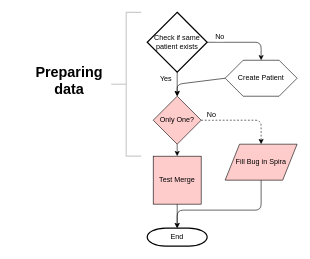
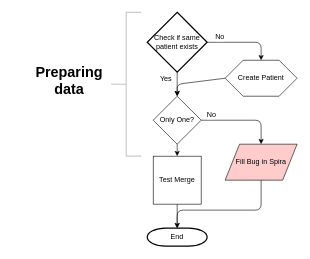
  <mxCell id="0" />
  <mxCell id="1" parent="0" />
  <mxCell id="2" value="Check if same patient exists" style="strokeWidth=2;html=1;shape=mxgraph.flowchart.decision;whiteSpace=wrap;" vertex="1" parent="1"><mxGeometry x="245" y="20" width="100" height="100" as="geometry" /></mxCell>
  <mxCell id="3" value="" style="endArrow=classic;html=1;exitX=0.5;exitY=1;exitDx=0;exitDy=0;exitPerimeter=0;entryX=0.5;entryY=0;entryDx=0;entryDy=0;" edge="1" parent="1" source="2" target="8"><mxGeometry width="50" height="50" relative="1" as="geometry"><mxPoint x="145" y="160" as="sourcePoint" /><mxPoint x="135" y="180" as="targetPoint" /><Array as="points"><mxPoint x="295" y="140" /></Array></mxGeometry></mxCell>
  <mxCell id="4" value="Yes" style="text;html=1;align=center;verticalAlign=middle;resizable=0;points=[];;labelBackgroundColor=#ffffff;" vertex="1" connectable="0" parent="3"><mxGeometry x="-0.418" y="1" relative="1" as="geometry"><mxPoint x="-21" y="-1.5" as="offset" /></mxGeometry></mxCell>
  <mxCell id="5" value="Create Patient" style="shape=hexagon;perimeter=hexagonPerimeter2;whiteSpace=wrap;html=1;" vertex="1" parent="1"><mxGeometry x="375" y="100" width="120" height="60" as="geometry" /></mxCell>
  <mxCell id="6" value="" style="endArrow=classic;html=1;exitX=1;exitY=0.5;exitDx=0;exitDy=0;exitPerimeter=0;entryX=0.5;entryY=0;entryDx=0;entryDy=0;" edge="1" parent="1" source="2" target="5"><mxGeometry width="50" height="50" relative="1" as="geometry"><mxPoint x="425" y="50" as="sourcePoint" /><mxPoint x="475" y="0" as="targetPoint" /><Array as="points"><mxPoint x="435" y="70" /></Array></mxGeometry></mxCell>
  <mxCell id="7" value="No" style="text;html=1;align=center;verticalAlign=middle;resizable=0;points=[];;labelBackgroundColor=#ffffff;" vertex="1" connectable="0" parent="6"><mxGeometry x="-0.008" y="3" relative="1" as="geometry"><mxPoint x="-40" y="-7" as="offset" /></mxGeometry></mxCell>
- <mxCell id="8" value="Only One?" style="rhombus;whiteSpace=wrap;html=1;fillColor=#ffcccc;" vertex="1" parent="1"><mxGeometry x="255" y="160" width="80" height="80" as="geometry" /></mxCell>
+ <mxCell id="8" value="Only One?" style="rhombus;whiteSpace=wrap;html=1;" vertex="1" parent="1"><mxGeometry x="255" y="160" width="80" height="80" as="geometry" /></mxCell>
  <mxCell id="9" value="" style="endArrow=classic;html=1;exitX=0;exitY=0.5;exitDx=0;exitDy=0;entryX=0.5;entryY=0;entryDx=0;entryDy=0;" edge="1" parent="1" source="5" target="8"><mxGeometry width="50" height="50" relative="1" as="geometry"><mxPoint x="285" y="260" as="sourcePoint" /><mxPoint x="335" y="210" as="targetPoint" /><Array as="points"><mxPoint x="295" y="140" /></Array></mxGeometry></mxCell>
- <mxCell id="10" value="" style="endArrow=classic;html=1;exitX=1;exitY=0.5;exitDx=0;exitDy=0;entryX=0.5;entryY=0;entryDx=0;entryDy=0;dashed=1;" edge="1" parent="1" source="8" target="12"><mxGeometry width="50" height="50" relative="1" as="geometry"><mxPoint x="235" y="240" as="sourcePoint" /><mxPoint x="255" y="200" as="targetPoint" /><Array as="points"><mxPoint x="435" y="200" /></Array></mxGeometry></mxCell>
+ <mxCell id="10" value="" style="endArrow=classic;html=1;exitX=1;exitY=0.5;exitDx=0;exitDy=0;entryX=0.5;entryY=0;entryDx=0;entryDy=0;" edge="1" parent="1" source="8" target="12"><mxGeometry width="50" height="50" relative="1" as="geometry"><mxPoint x="235" y="240" as="sourcePoint" /><mxPoint x="255" y="200" as="targetPoint" /><Array as="points"><mxPoint x="435" y="200" /></Array></mxGeometry></mxCell>
  <mxCell id="11" value="No" style="text;html=1;align=center;verticalAlign=middle;resizable=0;points=[];;labelBackgroundColor=#ffffff;" vertex="1" connectable="0" parent="10"><mxGeometry x="-0.707" y="-1" relative="1" as="geometry"><mxPoint x="-5" y="-11" as="offset" /></mxGeometry></mxCell>
  <mxCell id="12" value="Fill Bug in Spira" style="shape=parallelogram;perimeter=parallelogramPerimeter;whiteSpace=wrap;html=1;fillColor=#FFCCCC;" vertex="1" parent="1"><mxGeometry x="375" y="240" width="120" height="60" as="geometry" /></mxCell>
- <mxCell id="13" value="Test Merge" style="whiteSpace=wrap;html=1;aspect=fixed;fillColor=#ffcccc;" vertex="1" parent="1"><mxGeometry x="255" y="260" width="80" height="80" as="geometry" /></mxCell>
+ <mxCell id="13" value="Test Merge" style="whiteSpace=wrap;html=1;aspect=fixed;fillColor=#FFFFFF;" vertex="1" parent="1"><mxGeometry x="255" y="260" width="80" height="80" as="geometry" /></mxCell>
  <mxCell id="14" value="" style="endArrow=classic;html=1;exitX=0.5;exitY=1;exitDx=0;exitDy=0;entryX=0.5;entryY=0;entryDx=0;entryDy=0;" edge="1" parent="1" source="8" target="13"><mxGeometry width="50" height="50" relative="1" as="geometry"><mxPoint x="115" y="270" as="sourcePoint" /><mxPoint x="165" y="220" as="targetPoint" /></mxGeometry></mxCell>
  <mxCell id="15" value="End" style="strokeWidth=2;html=1;shape=mxgraph.flowchart.terminator;whiteSpace=wrap;fillColor=#FFFFFF;" vertex="1" parent="1"><mxGeometry x="245" y="380" width="100" height="30" as="geometry" /></mxCell>
  <mxCell id="16" value="" style="endArrow=classic;html=1;exitX=0.5;exitY=1;exitDx=0;exitDy=0;entryX=0.5;entryY=0;entryDx=0;entryDy=0;entryPerimeter=0;" edge="1" parent="1" source="13" target="15"><mxGeometry width="50" height="50" relative="1" as="geometry"><mxPoint x="125" y="350" as="sourcePoint" /><mxPoint x="175" y="300" as="targetPoint" /></mxGeometry></mxCell>
  <mxCell id="17" value="" style="endArrow=open;html=1;entryX=0.5;entryY=0;entryDx=0;entryDy=0;entryPerimeter=0;exitX=0.5;exitY=1;exitDx=0;exitDy=0;" edge="1" parent="1" source="12" target="15"><mxGeometry width="50" height="50" relative="1" as="geometry"><mxPoint x="525" y="280" as="sourcePoint" /><mxPoint x="425" y="370" as="targetPoint" /><Array as="points"><mxPoint x="435" y="350" /><mxPoint x="295" y="350" /></Array></mxGeometry></mxCell>
  <mxCell id="18" value="" style="strokeWidth=2;html=1;shape=mxgraph.flowchart.annotation_2;align=left;labelPosition=right;pointerEvents=1;fillColor=#FFFFFF;strokeColor=#CCCCCC;" vertex="1" parent="1"><mxGeometry x="185" y="20" width="50" height="240" as="geometry" /></mxCell>
  <mxCell id="19" value="&lt;h1&gt;Preparing&lt;br&gt;data&lt;/h1&gt;" style="text;html=1;strokeColor=none;fillColor=none;spacing=5;spacingTop=-20;whiteSpace=wrap;overflow=hidden;rounded=0;align=center;" vertex="1" parent="1"><mxGeometry x="20" y="100" width="190" height="120" as="geometry" /></mxCell>
